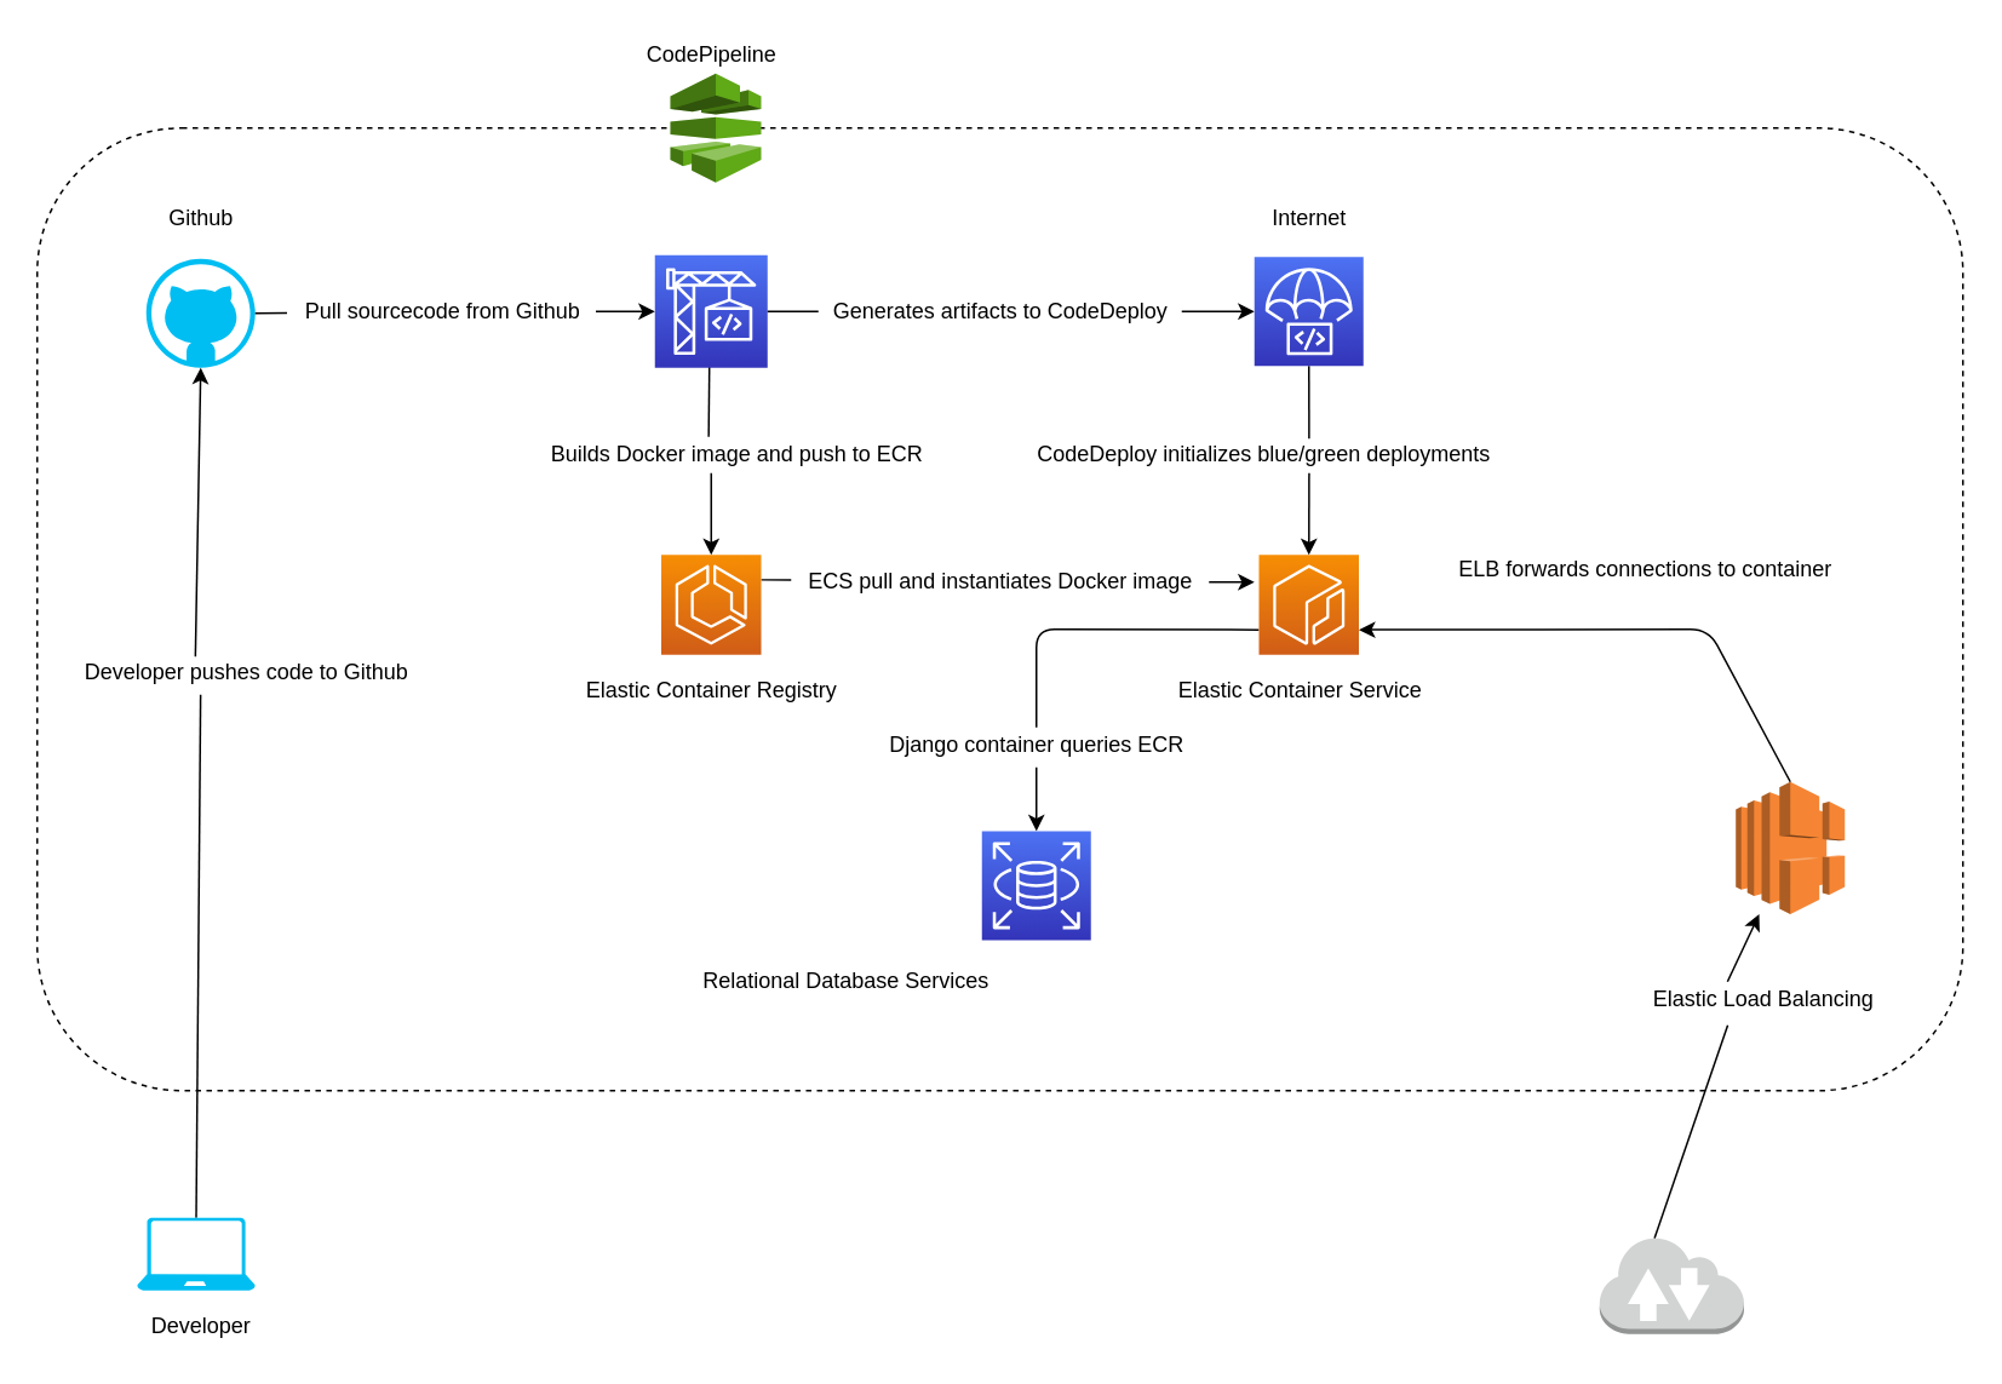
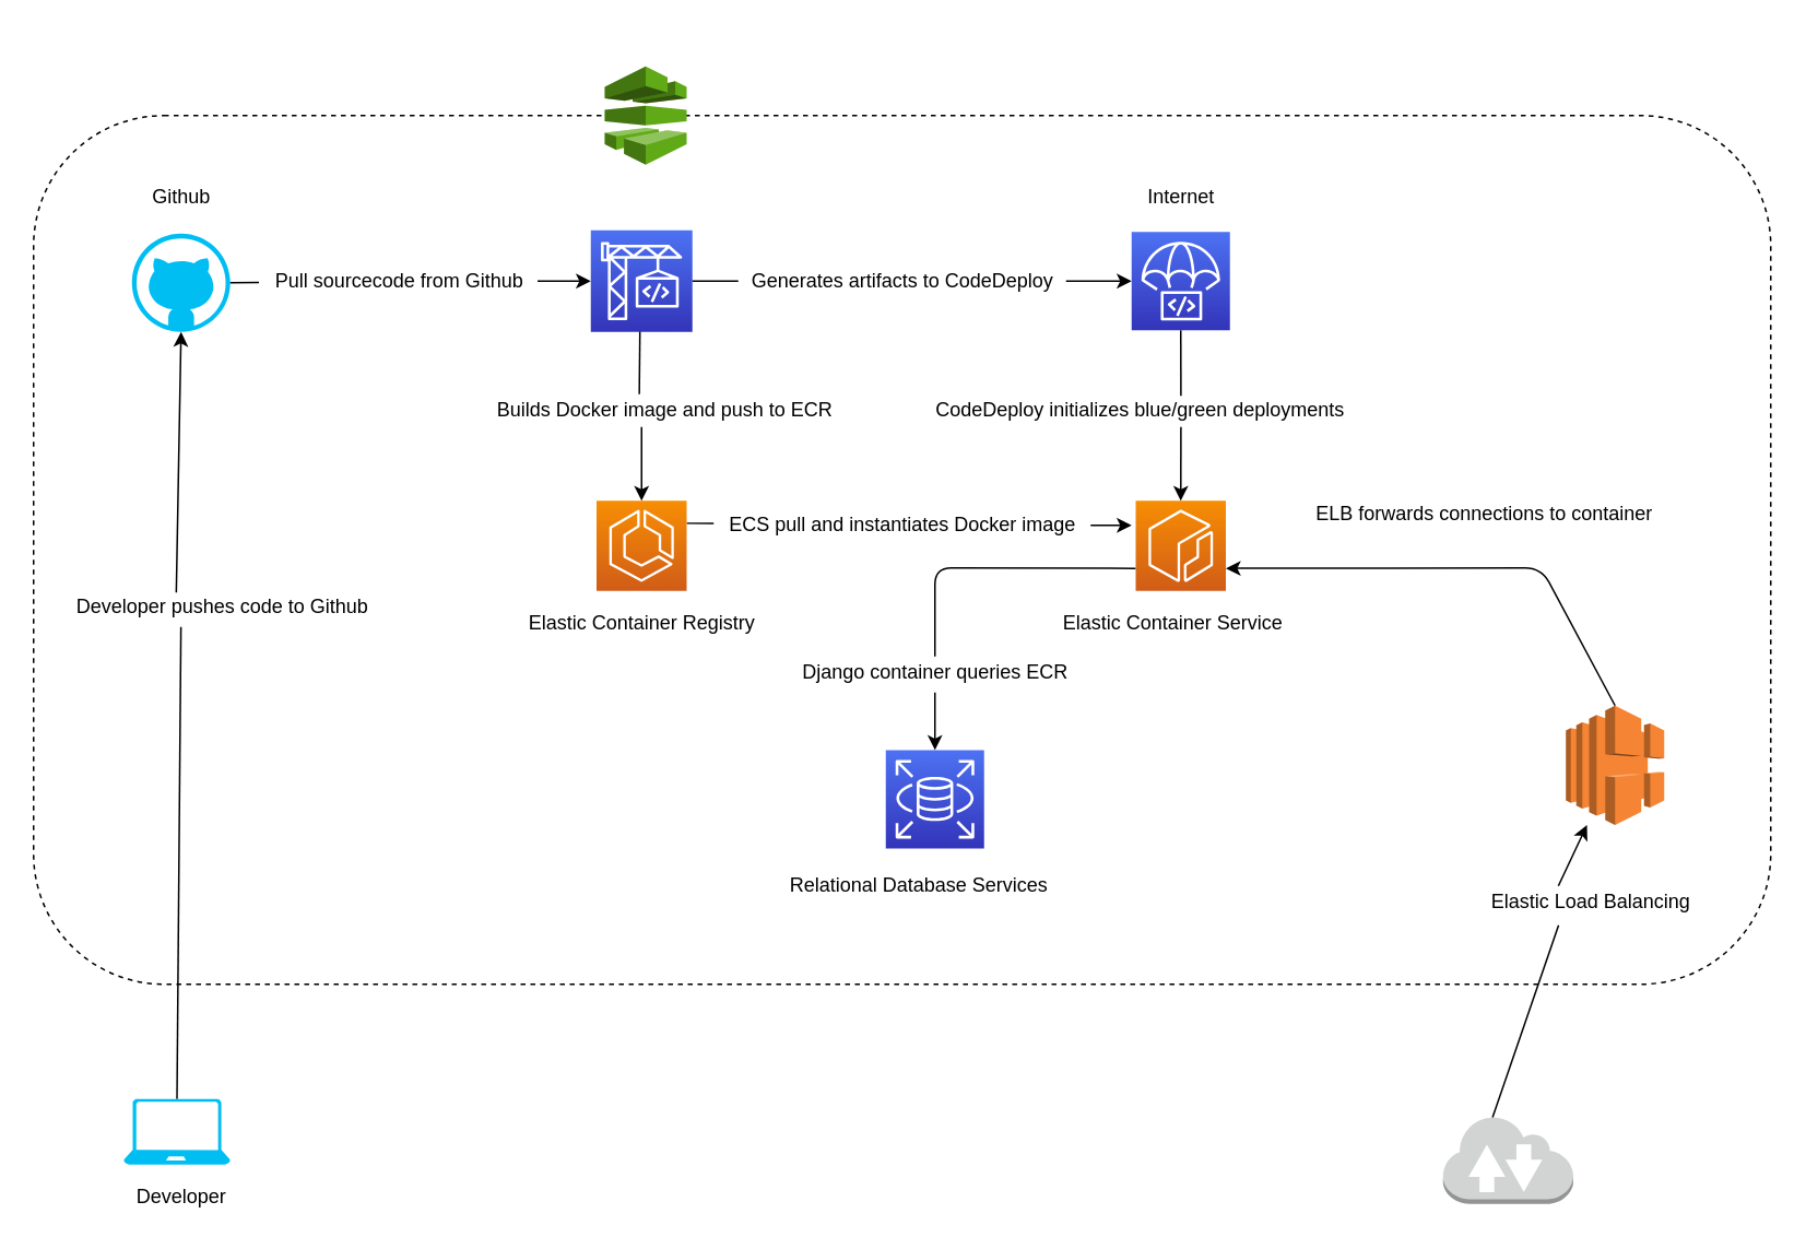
  <mxCell id="0" />
  <mxCell id="1" parent="0" />
  <mxCell id="2" style="edgeStyle=none;html=1;exitX=0.36;exitY=0;exitDx=0;exitDy=0;exitPerimeter=0;endArrow=classic;endFill=1;strokeColor=#000000;" edge="1" parent="1" source="39" target="25"><mxGeometry relative="1" as="geometry" /></mxCell>
  <mxCell id="3" value="" style="rounded=1;whiteSpace=wrap;html=1;fillColor=none;dashed=1;strokeColor=#000000;" vertex="1" parent="1"><mxGeometry x="20" y="70" width="1060" height="530" as="geometry" /></mxCell>
  <mxCell id="4" style="edgeStyle=none;html=1;exitX=1;exitY=0.25;exitDx=0;exitDy=0;exitPerimeter=0;endArrow=none;endFill=0;strokeColor=#000000;" edge="1" parent="1" source="5" target="32"><mxGeometry relative="1" as="geometry" /></mxCell>
  <mxCell id="5" value="" style="sketch=0;points=[[0,0,0],[0.25,0,0],[0.5,0,0],[0.75,0,0],[1,0,0],[0,1,0],[0.25,1,0],[0.5,1,0],[0.75,1,0],[1,1,0],[0,0.25,0],[0,0.5,0],[0,0.75,0],[1,0.25,0],[1,0.5,0],[1,0.75,0]];outlineConnect=0;fontColor=#232F3E;gradientColor=#F78E04;gradientDirection=north;fillColor=#D05C17;strokeColor=#ffffff;dashed=0;verticalLabelPosition=bottom;verticalAlign=top;align=center;html=1;fontSize=12;fontStyle=0;aspect=fixed;shape=mxgraph.aws4.resourceIcon;resIcon=mxgraph.aws4.ecs;" vertex="1" parent="1"><mxGeometry x="363.5" y="305" width="55" height="55" as="geometry" /></mxCell>
  <mxCell id="6" style="edgeStyle=none;html=1;exitX=0.5;exitY=1.1;exitDx=0;exitDy=0;exitPerimeter=0;entryX=0.5;entryY=0;entryDx=0;entryDy=0;entryPerimeter=0;endArrow=classic;endFill=1;fillColor=none;strokeColor=#000000;" edge="1" parent="1" source="41" target="40"><mxGeometry relative="1" as="geometry"><Array as="points" /></mxGeometry></mxCell>
  <mxCell id="7" style="edgeStyle=none;html=1;exitX=0;exitY=0.75;exitDx=0;exitDy=0;exitPerimeter=0;entryX=0.5;entryY=0;entryDx=0;entryDy=0;entryPerimeter=0;endArrow=none;endFill=0;strokeColor=#000000;" edge="1" parent="1" source="8" target="41"><mxGeometry relative="1" as="geometry"><Array as="points"><mxPoint x="570" y="346" /></Array></mxGeometry></mxCell>
  <mxCell id="8" value="" style="sketch=0;points=[[0,0,0],[0.25,0,0],[0.5,0,0],[0.75,0,0],[1,0,0],[0,1,0],[0.25,1,0],[0.5,1,0],[0.75,1,0],[1,1,0],[0,0.25,0],[0,0.5,0],[0,0.75,0],[1,0.25,0],[1,0.5,0],[1,0.75,0]];outlineConnect=0;fontColor=#232F3E;gradientColor=#F78E04;gradientDirection=north;fillColor=#D05C17;strokeColor=#ffffff;dashed=0;verticalLabelPosition=bottom;verticalAlign=top;align=center;html=1;fontSize=12;fontStyle=0;aspect=fixed;shape=mxgraph.aws4.resourceIcon;resIcon=mxgraph.aws4.ecr;" vertex="1" parent="1"><mxGeometry x="692.5" y="305" width="55" height="55" as="geometry" /></mxCell>
  <mxCell id="9" style="edgeStyle=none;html=1;exitX=1;exitY=0.5;exitDx=0;exitDy=0;exitPerimeter=0;entryX=0;entryY=0.5;entryDx=0;entryDy=0;entryPerimeter=0;startArrow=none;strokeColor=#000000;" edge="1" parent="1" source="26" target="15"><mxGeometry relative="1" as="geometry" /></mxCell>
  <mxCell id="10" value="" style="verticalLabelPosition=bottom;html=1;verticalAlign=top;align=center;strokeColor=none;fillColor=#00BEF2;shape=mxgraph.azure.github_code;pointerEvents=1;" vertex="1" parent="1"><mxGeometry x="80" y="142" width="60" height="60" as="geometry" /></mxCell>
  <mxCell id="11" value="" style="outlineConnect=0;dashed=0;verticalLabelPosition=bottom;verticalAlign=top;align=center;html=1;shape=mxgraph.aws3.codepipeline;fillColor=#60a917;fontColor=#ffffff;strokeColor=#2D7600;shadow=0;" vertex="1" parent="1"><mxGeometry x="368.5" y="40" width="50" height="60" as="geometry" /></mxCell>
  <mxCell id="12" style="edgeStyle=none;html=1;entryX=0.5;entryY=0;entryDx=0;entryDy=0;entryPerimeter=0;fillColor=none;strokeColor=#000000;" edge="1" parent="1" target="5"><mxGeometry relative="1" as="geometry"><mxPoint x="391" y="260" as="sourcePoint" /></mxGeometry></mxCell>
  <mxCell id="13" style="edgeStyle=none;html=1;exitX=1;exitY=0.5;exitDx=0;exitDy=0;exitPerimeter=0;entryX=0;entryY=0.5;entryDx=0;entryDy=0;entryPerimeter=0;startArrow=none;strokeColor=#000000;" edge="1" parent="1" source="28" target="18"><mxGeometry relative="1" as="geometry" /></mxCell>
  <mxCell id="14" style="edgeStyle=none;html=1;entryX=0.43;entryY=0;entryDx=0;entryDy=0;entryPerimeter=0;endArrow=none;endFill=0;strokeColor=#000000;" edge="1" parent="1" target="30"><mxGeometry relative="1" as="geometry"><mxPoint x="390" y="200" as="sourcePoint" /></mxGeometry></mxCell>
  <mxCell id="15" value="" style="sketch=0;points=[[0,0,0],[0.25,0,0],[0.5,0,0],[0.75,0,0],[1,0,0],[0,1,0],[0.25,1,0],[0.5,1,0],[0.75,1,0],[1,1,0],[0,0.25,0],[0,0.5,0],[0,0.75,0],[1,0.25,0],[1,0.5,0],[1,0.75,0]];outlineConnect=0;fontColor=#232F3E;gradientColor=#4D72F3;gradientDirection=north;fillColor=#3334B9;strokeColor=#ffffff;dashed=0;verticalLabelPosition=bottom;verticalAlign=top;align=center;html=1;fontSize=12;fontStyle=0;aspect=fixed;shape=mxgraph.aws4.resourceIcon;resIcon=mxgraph.aws4.codebuild;shadow=0;" vertex="1" parent="1"><mxGeometry x="360" y="140" width="62" height="62" as="geometry" /></mxCell>
  <mxCell id="16" style="edgeStyle=none;html=1;exitX=0.593;exitY=1;exitDx=0;exitDy=0;exitPerimeter=0;entryX=0.5;entryY=0;entryDx=0;entryDy=0;entryPerimeter=0;endArrow=classic;endFill=1;strokeColor=#000000;" edge="1" parent="1" source="33" target="8"><mxGeometry relative="1" as="geometry" /></mxCell>
  <mxCell id="17" style="edgeStyle=none;html=1;exitX=0.5;exitY=1;exitDx=0;exitDy=0;exitPerimeter=0;entryX=0.593;entryY=0.05;entryDx=0;entryDy=0;entryPerimeter=0;endArrow=none;endFill=0;strokeColor=#000000;" edge="1" parent="1" source="18" target="33"><mxGeometry relative="1" as="geometry" /></mxCell>
  <mxCell id="18" value="" style="sketch=0;points=[[0,0,0],[0.25,0,0],[0.5,0,0],[0.75,0,0],[1,0,0],[0,1,0],[0.25,1,0],[0.5,1,0],[0.75,1,0],[1,1,0],[0,0.25,0],[0,0.5,0],[0,0.75,0],[1,0.25,0],[1,0.5,0],[1,0.75,0]];outlineConnect=0;fontColor=#232F3E;gradientColor=#4D72F3;gradientDirection=north;fillColor=#3334B9;strokeColor=#ffffff;dashed=0;verticalLabelPosition=bottom;verticalAlign=top;align=center;html=1;fontSize=12;fontStyle=0;aspect=fixed;shape=mxgraph.aws4.resourceIcon;resIcon=mxgraph.aws4.codedeploy;shadow=0;" vertex="1" parent="1"><mxGeometry x="690" y="141" width="60" height="60" as="geometry" /></mxCell>
- <mxCell id="19" value="&lt;font color=&quot;#000000&quot;&gt;CodePipeline&lt;/font&gt;" style="text;html=1;resizable=0;autosize=1;align=center;verticalAlign=middle;points=[];fillColor=none;strokeColor=none;rounded=0;shadow=0;dashed=1;" vertex="1" parent="1"><mxGeometry x="346" y="20" width="90" height="20" as="geometry" /></mxCell>
  <mxCell id="20" style="edgeStyle=none;html=1;entryX=0.5;entryY=1;entryDx=0;entryDy=0;entryPerimeter=0;fillColor=none;exitX=0.353;exitY=0.05;exitDx=0;exitDy=0;exitPerimeter=0;strokeColor=#000000;" edge="1" parent="1" source="34" target="10"><mxGeometry relative="1" as="geometry"><mxPoint x="110" y="300" as="sourcePoint" /></mxGeometry></mxCell>
  <mxCell id="21" style="edgeStyle=none;html=1;exitX=0.5;exitY=0;exitDx=0;exitDy=0;exitPerimeter=0;endArrow=none;endFill=0;entryX=0.368;entryY=1.1;entryDx=0;entryDy=0;entryPerimeter=0;strokeColor=#000000;" edge="1" parent="1" source="22" target="34"><mxGeometry relative="1" as="geometry"><mxPoint x="110" y="330" as="targetPoint" /></mxGeometry></mxCell>
  <mxCell id="22" value="" style="verticalLabelPosition=bottom;html=1;verticalAlign=top;align=center;strokeColor=none;fillColor=#00BEF2;shape=mxgraph.azure.laptop;pointerEvents=1;shadow=0;dashed=1;" vertex="1" parent="1"><mxGeometry x="75" y="670" width="65" height="40" as="geometry" /></mxCell>
  <mxCell id="23" value="&lt;font color=&quot;#000000&quot;&gt;Github&lt;/font&gt;" style="text;html=1;resizable=0;autosize=1;align=center;verticalAlign=middle;points=[];rounded=0;shadow=0;dashed=1;" vertex="1" parent="1"><mxGeometry x="85" y="110" width="50" height="20" as="geometry" /></mxCell>
  <mxCell id="24" style="edgeStyle=none;html=1;exitX=0.5;exitY=0;exitDx=0;exitDy=0;exitPerimeter=0;entryX=1;entryY=0.75;entryDx=0;entryDy=0;entryPerimeter=0;endArrow=classic;endFill=1;strokeColor=#000000;" edge="1" parent="1" source="25" target="8"><mxGeometry relative="1" as="geometry"><Array as="points"><mxPoint x="940" y="346" /></Array></mxGeometry></mxCell>
  <mxCell id="25" value="" style="outlineConnect=0;dashed=0;verticalLabelPosition=bottom;verticalAlign=top;align=center;html=1;shape=mxgraph.aws3.elastic_load_balancing;fillColor=#F58534;gradientColor=none;shadow=0;aspect=fixed;" vertex="1" parent="1"><mxGeometry x="955" y="430" width="60" height="72.9" as="geometry" /></mxCell>
  <mxCell id="26" value="&lt;font color=&quot;#000000&quot;&gt;Pull sourcecode from Github&lt;/font&gt;" style="text;html=1;resizable=0;autosize=1;align=center;verticalAlign=middle;points=[];fillColor=none;strokeColor=none;rounded=0;shadow=0;dashed=1;" vertex="1" parent="1"><mxGeometry x="157.5" y="161" width="170" height="20" as="geometry" /></mxCell>
  <mxCell id="27" value="" style="edgeStyle=none;html=1;exitX=1;exitY=0.5;exitDx=0;exitDy=0;exitPerimeter=0;endArrow=none;strokeColor=#000000;" edge="1" parent="1" source="10" target="26"><mxGeometry relative="1" as="geometry"><mxPoint x="140" y="172" as="sourcePoint" /><mxPoint x="343" y="171" as="targetPoint" /></mxGeometry></mxCell>
  <mxCell id="28" value="&lt;font color=&quot;#000000&quot;&gt;Generates artifacts to CodeDeploy&lt;/font&gt;" style="text;html=1;resizable=0;autosize=1;align=center;verticalAlign=middle;points=[];fillColor=none;strokeColor=none;rounded=0;shadow=0;dashed=1;" vertex="1" parent="1"><mxGeometry x="450" y="161" width="200" height="20" as="geometry" /></mxCell>
  <mxCell id="29" value="" style="edgeStyle=none;html=1;exitX=1;exitY=0.5;exitDx=0;exitDy=0;exitPerimeter=0;entryX=0;entryY=0.5;entryDx=0;entryDy=0;entryPerimeter=0;endArrow=none;strokeColor=#000000;" edge="1" parent="1" source="15" target="28"><mxGeometry relative="1" as="geometry"><mxPoint x="422" y="171" as="sourcePoint" /><mxPoint x="590" y="172" as="targetPoint" /></mxGeometry></mxCell>
  <mxCell id="30" value="&lt;font color=&quot;#000000&quot;&gt;Builds Docker image and push to ECR&lt;/font&gt;" style="text;html=1;resizable=0;autosize=1;align=center;verticalAlign=middle;points=[];fillColor=none;strokeColor=none;rounded=0;shadow=0;dashed=1;" vertex="1" parent="1"><mxGeometry x="295" y="240" width="220" height="20" as="geometry" /></mxCell>
  <mxCell id="31" value="" style="edgeStyle=none;html=1;endArrow=classic;endFill=1;strokeColor=#000000;" edge="1" parent="1" source="32"><mxGeometry relative="1" as="geometry"><mxPoint x="690" y="320" as="targetPoint" /></mxGeometry></mxCell>
  <mxCell id="32" value="&lt;font color=&quot;#000000&quot;&gt;ECS pull and instantiates Docker image&lt;/font&gt;" style="text;html=1;resizable=0;autosize=1;align=center;verticalAlign=middle;points=[];fillColor=none;strokeColor=none;rounded=0;shadow=0;dashed=1;" vertex="1" parent="1"><mxGeometry x="435" y="310" width="230" height="20" as="geometry" /></mxCell>
  <mxCell id="33" value="&lt;font color=&quot;#000000&quot;&gt;CodeDeploy initializes blue/green deployments&lt;/font&gt;" style="text;html=1;resizable=0;autosize=1;align=center;verticalAlign=middle;points=[];fillColor=none;strokeColor=none;rounded=0;shadow=0;dashed=1;" vertex="1" parent="1"><mxGeometry x="560" y="240" width="270" height="20" as="geometry" /></mxCell>
  <mxCell id="34" value="&lt;font color=&quot;#000000&quot;&gt;Developer pushes code to Github&lt;/font&gt;" style="text;html=1;resizable=0;autosize=1;align=center;verticalAlign=middle;points=[];fillColor=none;strokeColor=none;rounded=0;shadow=0;dashed=1;" vertex="1" parent="1"><mxGeometry x="40" y="360" width="190" height="20" as="geometry" /></mxCell>
  <mxCell id="35" value="&lt;font color=&quot;#000000&quot;&gt;Internet&lt;/font&gt;" style="text;html=1;resizable=0;autosize=1;align=center;verticalAlign=middle;points=[];fillColor=none;strokeColor=none;rounded=0;shadow=0;dashed=1;" vertex="1" parent="1"><mxGeometry x="680" y="110" width="80" height="20" as="geometry" /></mxCell>
  <mxCell id="36" value="&lt;font color=&quot;#000000&quot;&gt;Elastic Container Registry&lt;/font&gt;" style="text;html=1;resizable=0;autosize=1;align=center;verticalAlign=middle;points=[];fillColor=none;strokeColor=none;rounded=0;shadow=0;dashed=1;" vertex="1" parent="1"><mxGeometry x="316" y="370" width="150" height="20" as="geometry" /></mxCell>
  <mxCell id="37" value="&lt;font color=&quot;#000000&quot;&gt;Elastic Container Service&lt;/font&gt;" style="text;html=1;resizable=0;autosize=1;align=center;verticalAlign=middle;points=[];fillColor=none;strokeColor=none;rounded=0;shadow=0;dashed=1;" vertex="1" parent="1"><mxGeometry x="640" y="370" width="150" height="20" as="geometry" /></mxCell>
  <mxCell id="38" value="&lt;font color=&quot;#000000&quot;&gt;ELB forwards connections to container&lt;/font&gt;" style="text;html=1;resizable=0;autosize=1;align=center;verticalAlign=middle;points=[];fillColor=none;strokeColor=none;rounded=0;shadow=0;dashed=1;" vertex="1" parent="1"><mxGeometry x="795" y="302.5" width="220" height="20" as="geometry" /></mxCell>
  <mxCell id="39" value="&lt;font color=&quot;#000000&quot;&gt;Elastic Load Balancing&lt;/font&gt;" style="text;html=1;resizable=0;autosize=1;align=center;verticalAlign=middle;points=[];fillColor=none;strokeColor=none;rounded=0;shadow=0;dashed=1;" vertex="1" parent="1"><mxGeometry x="900" y="540" width="140" height="20" as="geometry" /></mxCell>
  <mxCell id="40" value="" style="sketch=0;points=[[0,0,0],[0.25,0,0],[0.5,0,0],[0.75,0,0],[1,0,0],[0,1,0],[0.25,1,0],[0.5,1,0],[0.75,1,0],[1,1,0],[0,0.25,0],[0,0.5,0],[0,0.75,0],[1,0.25,0],[1,0.5,0],[1,0.75,0]];outlineConnect=0;fontColor=#232F3E;gradientColor=#4D72F3;gradientDirection=north;fillColor=#3334B9;strokeColor=#ffffff;dashed=0;verticalLabelPosition=bottom;verticalAlign=top;align=center;html=1;fontSize=12;fontStyle=0;aspect=fixed;shape=mxgraph.aws4.resourceIcon;resIcon=mxgraph.aws4.rds;shadow=0;" vertex="1" parent="1"><mxGeometry x="540" y="457.1" width="60" height="60" as="geometry" /></mxCell>
  <mxCell id="41" value="&lt;font color=&quot;#000000&quot;&gt;Django container queries ECR&lt;/font&gt;" style="text;html=1;resizable=0;autosize=1;align=center;verticalAlign=middle;points=[];fillColor=none;strokeColor=none;rounded=0;shadow=0;dashed=1;" vertex="1" parent="1"><mxGeometry x="480" y="400" width="180" height="20" as="geometry" /></mxCell>
- <mxCell id="42" value="&lt;font color=&quot;#000000&quot;&gt;Relational Database Services&lt;/font&gt;" style="text;html=1;resizable=0;autosize=1;align=center;verticalAlign=middle;points=[];fillColor=none;strokeColor=none;rounded=0;shadow=0;dashed=1;" vertex="1" parent="1"><mxGeometry x="380" y="530" width="170" height="20" as="geometry" /></mxCell>
+ <mxCell id="42" value="&lt;font color=&quot;#000000&quot;&gt;Relational Database Services&lt;/font&gt;" style="text;html=1;resizable=0;autosize=1;align=center;verticalAlign=middle;points=[];fillColor=none;strokeColor=none;rounded=0;shadow=0;dashed=1;" vertex="1" parent="1"><mxGeometry x="475" y="530" width="170" height="20" as="geometry" /></mxCell>
  <mxCell id="43" style="edgeStyle=none;html=1;exitX=0.38;exitY=0.025;exitDx=0;exitDy=0;exitPerimeter=0;entryX=0.361;entryY=1.2;entryDx=0;entryDy=0;entryPerimeter=0;endArrow=none;endFill=0;strokeColor=#000000;" edge="1" parent="1" source="44" target="39"><mxGeometry relative="1" as="geometry" /></mxCell>
  <mxCell id="44" value="" style="outlineConnect=0;dashed=0;verticalLabelPosition=bottom;verticalAlign=top;align=center;html=1;shape=mxgraph.aws3.internet_2;fillColor=#D2D3D3;gradientColor=none;shadow=0;" vertex="1" parent="1"><mxGeometry x="880" y="680" width="79.5" height="54" as="geometry" /></mxCell>
  <mxCell id="45" value="&lt;font color=&quot;#000000&quot;&gt;Developer&lt;/font&gt;" style="text;html=1;resizable=0;autosize=1;align=center;verticalAlign=middle;points=[];fillColor=none;strokeColor=none;rounded=0;shadow=0;dashed=1;" vertex="1" parent="1"><mxGeometry x="75" y="720" width="70" height="20" as="geometry" /></mxCell>
